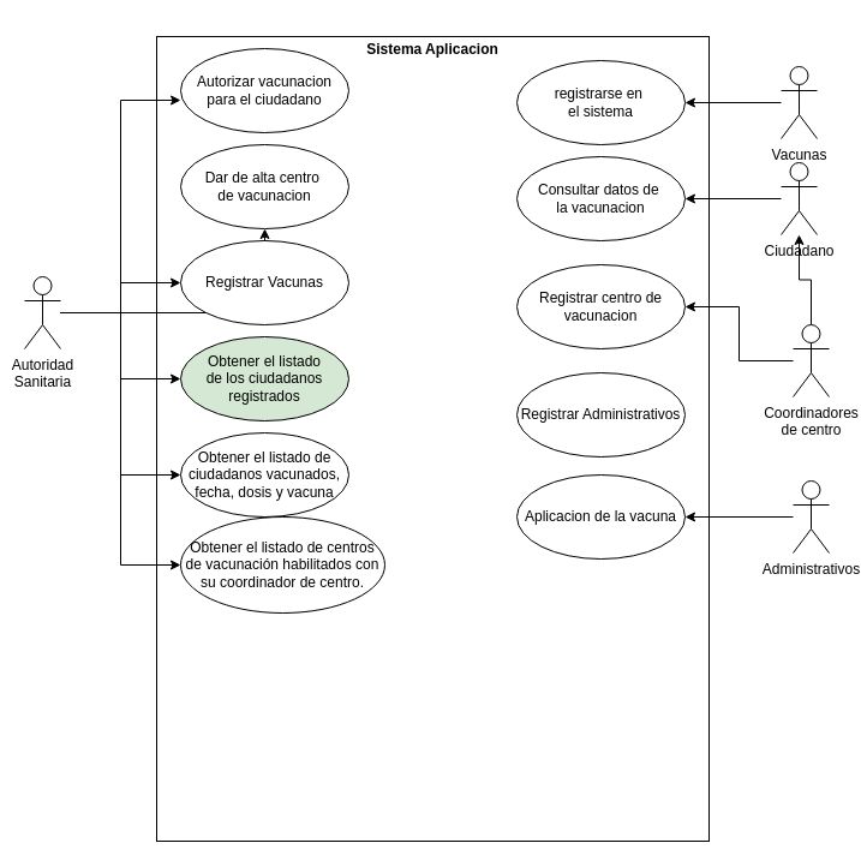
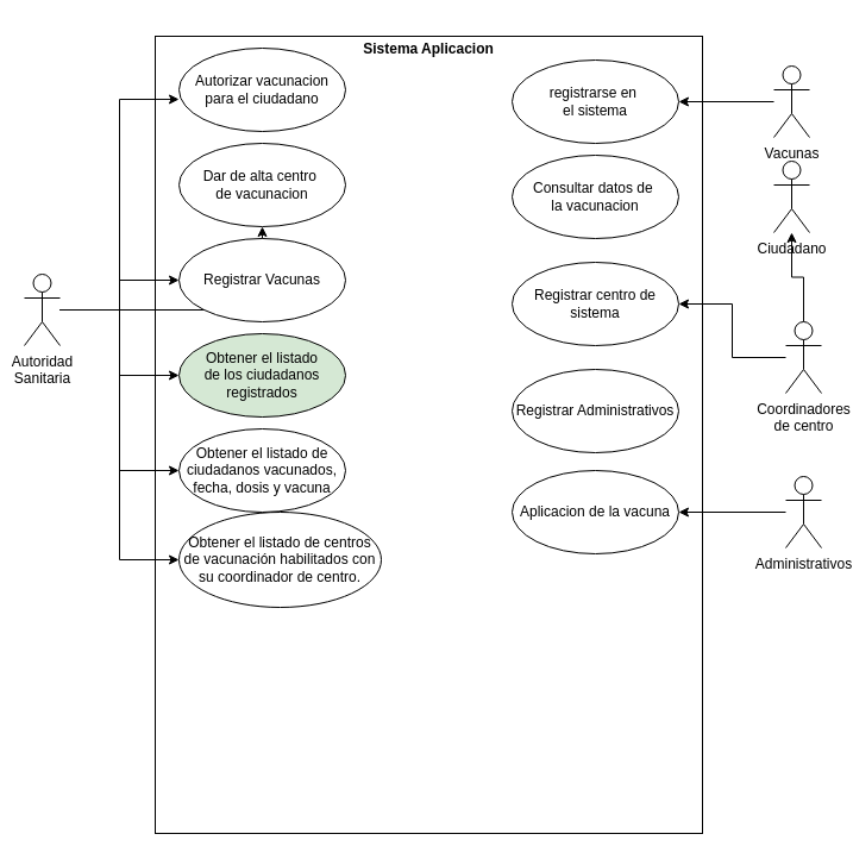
  <mxCell id="0" />
  <mxCell id="1" parent="0" />
  <mxCell id="2" value="" style="rounded=0;whiteSpace=wrap;html=1;" vertex="1" parent="1"><mxGeometry x="130" y="30" width="460" height="670" as="geometry" /></mxCell>
- <mxCell id="3" style="edgeStyle=orthogonalEdgeStyle;rounded=0;orthogonalLoop=1;jettySize=auto;html=1;" edge="1" parent="1" source="4" target="13"><mxGeometry relative="1" as="geometry" /></mxCell>
  <mxCell id="4" value="Ciudadano" style="shape=umlActor;verticalLabelPosition=bottom;verticalAlign=top;html=1;outlineConnect=0;" vertex="1" parent="1"><mxGeometry x="650" y="135" width="30" height="60" as="geometry" /></mxCell>
  <mxCell id="5" style="edgeStyle=orthogonalEdgeStyle;rounded=0;orthogonalLoop=1;jettySize=auto;html=1;entryX=0;entryY=0.614;entryDx=0;entryDy=0;entryPerimeter=0;" edge="1" parent="1" source="11" target="16"><mxGeometry relative="1" as="geometry" /></mxCell>
  <mxCell id="6" style="edgeStyle=orthogonalEdgeStyle;rounded=0;orthogonalLoop=1;jettySize=auto;html=1;" edge="1" parent="1" source="11" target="15"><mxGeometry relative="1" as="geometry" /></mxCell>
  <mxCell id="7" style="edgeStyle=orthogonalEdgeStyle;rounded=0;orthogonalLoop=1;jettySize=auto;html=1;" edge="1" parent="1" source="11" target="25"><mxGeometry relative="1" as="geometry" /></mxCell>
  <mxCell id="8" style="edgeStyle=orthogonalEdgeStyle;rounded=0;orthogonalLoop=1;jettySize=auto;html=1;entryX=0;entryY=0.5;entryDx=0;entryDy=0;" edge="1" parent="1" source="11" target="27"><mxGeometry relative="1" as="geometry" /></mxCell>
  <mxCell id="9" style="edgeStyle=orthogonalEdgeStyle;rounded=0;orthogonalLoop=1;jettySize=auto;html=1;entryX=0;entryY=0.5;entryDx=0;entryDy=0;" edge="1" parent="1" source="11" target="28"><mxGeometry relative="1" as="geometry" /></mxCell>
  <mxCell id="10" style="edgeStyle=orthogonalEdgeStyle;rounded=0;orthogonalLoop=1;jettySize=auto;html=1;entryX=0;entryY=0.5;entryDx=0;entryDy=0;" edge="1" parent="1" source="11" target="29"><mxGeometry relative="1" as="geometry" /></mxCell>
  <mxCell id="11" value="Autoridad&lt;br&gt;Sanitaria" style="shape=umlActor;verticalLabelPosition=bottom;verticalAlign=top;html=1;outlineConnect=0;" vertex="1" parent="1"><mxGeometry x="20" y="230" width="30" height="60" as="geometry" /></mxCell>
  <mxCell id="12" value="registrarse en&amp;nbsp;&lt;br&gt;el sistema" style="ellipse;whiteSpace=wrap;html=1;" vertex="1" parent="1"><mxGeometry x="430" y="50" width="140" height="70" as="geometry" /></mxCell>
  <mxCell id="13" value="Consultar datos de&amp;nbsp;&lt;br&gt;la vacunacion" style="ellipse;whiteSpace=wrap;html=1;" vertex="1" parent="1"><mxGeometry x="430" y="130" width="140" height="70" as="geometry" /></mxCell>
- <mxCell id="14" value="Registrar centro de vacunacion" style="ellipse;whiteSpace=wrap;html=1;" vertex="1" parent="1"><mxGeometry x="430" y="220" width="140" height="70" as="geometry" /></mxCell>
+ <mxCell id="14" value="Registrar centro de sistema" style="ellipse;whiteSpace=wrap;html=1;" vertex="1" parent="1"><mxGeometry x="430" y="220" width="140" height="70" as="geometry" /></mxCell>
  <mxCell id="15" value="Dar de alta centro&amp;nbsp;&lt;br&gt;de vacunacion" style="ellipse;whiteSpace=wrap;html=1;" vertex="1" parent="1"><mxGeometry x="150" y="120" width="140" height="70" as="geometry" /></mxCell>
  <mxCell id="16" value="Autorizar vacunacion&lt;br&gt;para el ciudadano" style="ellipse;whiteSpace=wrap;html=1;" vertex="1" parent="1"><mxGeometry x="150" y="40" width="140" height="70" as="geometry" /></mxCell>
  <mxCell id="17" value="Aplicacion de la vacuna" style="ellipse;whiteSpace=wrap;html=1;" vertex="1" parent="1"><mxGeometry x="430" y="395" width="140" height="70" as="geometry" /></mxCell>
  <mxCell id="18" style="edgeStyle=orthogonalEdgeStyle;rounded=0;orthogonalLoop=1;jettySize=auto;html=1;entryX=1;entryY=0.5;entryDx=0;entryDy=0;" edge="1" parent="1" source="19" target="17"><mxGeometry relative="1" as="geometry" /></mxCell>
  <mxCell id="19" value="Administrativos" style="shape=umlActor;verticalLabelPosition=bottom;verticalAlign=top;html=1;" vertex="1" parent="1"><mxGeometry x="660" y="400" width="30" height="60" as="geometry" /></mxCell>
  <mxCell id="20" style="edgeStyle=orthogonalEdgeStyle;rounded=0;orthogonalLoop=1;jettySize=auto;html=1;entryX=1;entryY=0.5;entryDx=0;entryDy=0;" edge="1" parent="1" source="22" target="14"><mxGeometry relative="1" as="geometry" /></mxCell>
  <mxCell id="21" style="edgeStyle=orthogonalEdgeStyle;rounded=0;orthogonalLoop=1;jettySize=auto;html=1;" edge="1" parent="1" source="22" target="4"><mxGeometry relative="1" as="geometry" /></mxCell>
  <mxCell id="22" value="Coordinadores &lt;br&gt;de centro" style="shape=umlActor;verticalLabelPosition=bottom;verticalAlign=top;html=1;" vertex="1" parent="1"><mxGeometry x="660" y="270" width="30" height="60" as="geometry" /></mxCell>
  <mxCell id="23" style="edgeStyle=orthogonalEdgeStyle;rounded=0;orthogonalLoop=1;jettySize=auto;html=1;" edge="1" parent="1" source="24" target="12"><mxGeometry relative="1" as="geometry" /></mxCell>
  <mxCell id="24" value="Vacunas" style="shape=umlActor;verticalLabelPosition=bottom;verticalAlign=top;html=1;" vertex="1" parent="1"><mxGeometry x="650" y="55" width="30" height="60" as="geometry" /></mxCell>
  <mxCell id="25" value="Registrar Vacunas" style="ellipse;whiteSpace=wrap;html=1;" vertex="1" parent="1"><mxGeometry x="150" y="200" width="140" height="70" as="geometry" /></mxCell>
  <mxCell id="26" value="Registrar Administrativos" style="ellipse;whiteSpace=wrap;html=1;" vertex="1" parent="1"><mxGeometry x="430" y="310" width="140" height="70" as="geometry" /></mxCell>
  <mxCell id="27" value="Obtener el listado&lt;br&gt;de los ciudadanos&lt;br&gt;registrados" style="ellipse;whiteSpace=wrap;html=1;fillColor=#d5e8d4;" vertex="1" parent="1"><mxGeometry x="150" y="280" width="140" height="70" as="geometry" /></mxCell>
  <mxCell id="28" value="Obtener el listado de ciudadanos vacunados, fecha, dosis y vacuna" style="ellipse;whiteSpace=wrap;html=1;" vertex="1" parent="1"><mxGeometry x="150" y="360" width="140" height="70" as="geometry" /></mxCell>
  <mxCell id="29" value="Obtener el listado de centros de vacunación habilitados con su coordinador de centro." style="ellipse;whiteSpace=wrap;html=1;" vertex="1" parent="1"><mxGeometry x="150" y="430" width="170" height="80" as="geometry" /></mxCell>
  <mxCell id="30" value="Sistema Aplicacion" style="text;align=center;fontStyle=1;verticalAlign=middle;spacingLeft=3;spacingRight=3;strokeColor=none;rotatable=0;points=[[0,0.5],[1,0.5]];portConstraint=eastwest;" vertex="1" parent="1"><mxGeometry x="290" y="20" width="140" height="40" as="geometry" /></mxCell>
